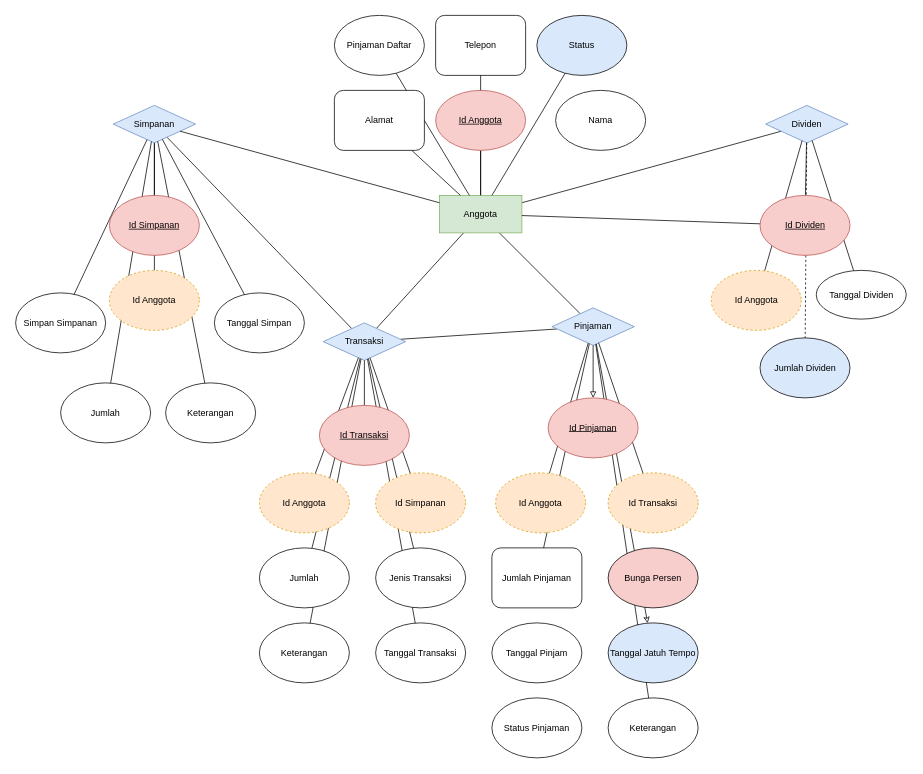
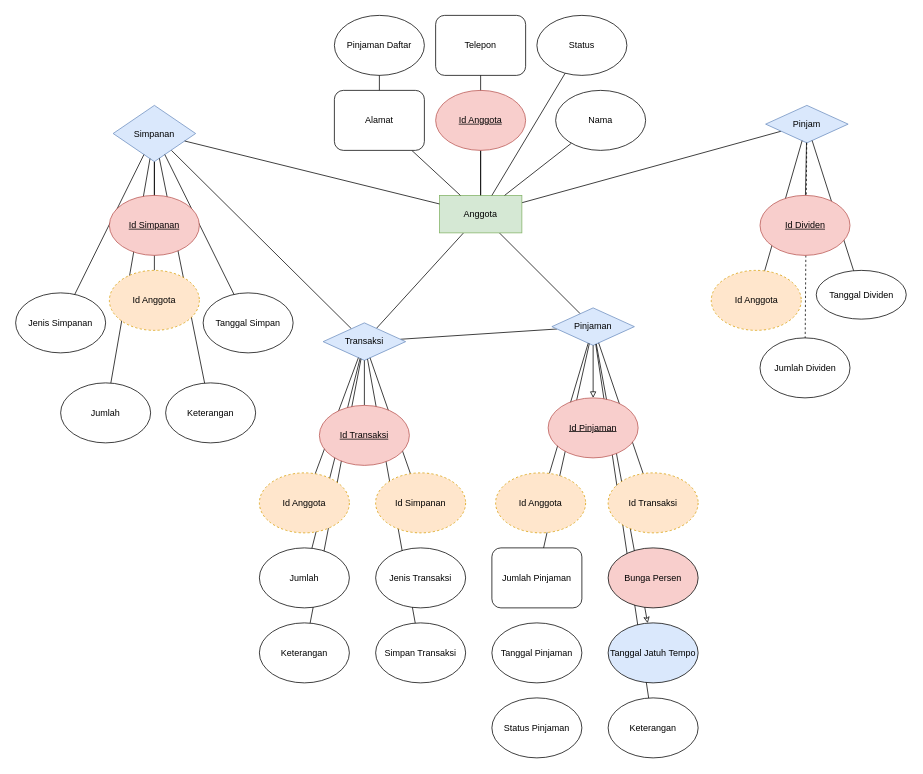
  <mxCell id="0" />
  <mxCell id="1" parent="0" />
  <mxCell id="2" style="rounded=0;orthogonalLoop=1;jettySize=auto;html=1;endArrow=none;endFill=0;" parent="1" source="6" target="11" edge="1"><mxGeometry relative="1" as="geometry" /></mxCell>
  <mxCell id="3" style="rounded=0;orthogonalLoop=1;jettySize=auto;html=1;endArrow=none;endFill=0;" parent="1" source="6" target="13" edge="1"><mxGeometry relative="1" as="geometry" /></mxCell>
  <mxCell id="4" style="rounded=0;orthogonalLoop=1;jettySize=auto;html=1;endArrow=none;endFill=0;startArrow=none;startFill=0;" parent="1" source="6" target="12" edge="1"><mxGeometry relative="1" as="geometry" /></mxCell>
  <mxCell id="5" style="rounded=0;orthogonalLoop=1;jettySize=auto;html=1;endArrow=none;endFill=0;" parent="1" source="6" target="27" edge="1"><mxGeometry relative="1" as="geometry" /></mxCell>
  <mxCell id="6" value="Anggota" style="html=1;whiteSpace=wrap;shape=label;rounded=0;fillColor=#d5e8d4;strokeColor=#82b366;" parent="1" vertex="1"><mxGeometry x="585" y="260" width="110" height="50" as="geometry" /></mxCell>
  <mxCell id="7" style="rounded=0;orthogonalLoop=1;jettySize=auto;html=1;endArrow=none;endFill=0;" parent="1" source="9" target="12" edge="1"><mxGeometry relative="1" as="geometry" /></mxCell>
  <mxCell id="8" style="rounded=0;orthogonalLoop=1;jettySize=auto;html=1;endArrow=none;endFill=0;" parent="1" source="9" target="39" edge="1"><mxGeometry relative="1" as="geometry" /></mxCell>
- <mxCell id="9" value="Simpanan" style="html=1;whiteSpace=wrap;shape=rhombus;perimeter=rhombusPerimeter;fillColor=#dae8fc;strokeColor=#6c8ebf;" parent="1" vertex="1"><mxGeometry x="150" y="140" width="110" height="50" as="geometry" /></mxCell>
+ <mxCell id="9" value="Simpanan" style="html=1;whiteSpace=wrap;shape=rhombus;perimeter=rhombusPerimeter;fillColor=#dae8fc;strokeColor=#6c8ebf;" parent="1" vertex="1"><mxGeometry x="150" y="140" width="110" height="75" as="geometry" /></mxCell>
  <mxCell id="10" style="rounded=0;orthogonalLoop=1;jettySize=auto;html=1;endArrow=none;endFill=0;" parent="1" source="11" target="12" edge="1"><mxGeometry relative="1" as="geometry" /></mxCell>
  <mxCell id="11" value="Pinjaman" style="html=1;whiteSpace=wrap;shape=rhombus;perimeter=rhombusPerimeter;fillColor=#dae8fc;strokeColor=#6c8ebf;" parent="1" vertex="1"><mxGeometry x="735" y="410" width="110" height="50" as="geometry" /></mxCell>
  <mxCell id="12" value="Transaksi" style="html=1;whiteSpace=wrap;shape=rhombus;perimeter=rhombusPerimeter;fillColor=#dae8fc;strokeColor=#6c8ebf;" parent="1" vertex="1"><mxGeometry x="430" y="430" width="110" height="50" as="geometry" /></mxCell>
- <mxCell id="13" value="Dividen" style="html=1;whiteSpace=wrap;shape=rhombus;perimeter=rhombusPerimeter;fillColor=#dae8fc;strokeColor=#6c8ebf;" parent="1" vertex="1"><mxGeometry x="1020" y="140" width="110" height="50" as="geometry" /></mxCell>
+ <mxCell id="13" value="Pinjam" style="html=1;whiteSpace=wrap;shape=rhombus;perimeter=rhombusPerimeter;fillColor=#dae8fc;strokeColor=#6c8ebf;" parent="1" vertex="1"><mxGeometry x="1020" y="140" width="110" height="50" as="geometry" /></mxCell>
  <mxCell id="14" style="rounded=1;orthogonalLoop=1;jettySize=auto;html=1;strokeColor=default;endArrow=none;endFill=0;" parent="1" source="6" target="9" edge="1"><mxGeometry relative="1" as="geometry" /></mxCell>
  <mxCell id="15" style="rounded=0;orthogonalLoop=1;jettySize=auto;html=1;endArrow=none;endFill=0;" parent="1" source="12" target="58" edge="1"><mxGeometry relative="1" as="geometry"><mxPoint x="569.63" y="480" as="sourcePoint" /><mxPoint x="569.63" y="560" as="targetPoint" /></mxGeometry></mxCell>
  <mxCell id="16" style="rounded=0;orthogonalLoop=1;jettySize=auto;html=1;endArrow=block;endFill=0;" parent="1" source="11" target="72" edge="1"><mxGeometry relative="1" as="geometry"><mxPoint x="425" y="460" as="sourcePoint" /><mxPoint x="425" y="530" as="targetPoint" /></mxGeometry></mxCell>
  <mxCell id="17" style="rounded=0;orthogonalLoop=1;jettySize=auto;html=1;endArrow=none;endFill=0;" parent="1" source="13" target="49" edge="1"><mxGeometry relative="1" as="geometry"><mxPoint x="545" y="460" as="sourcePoint" /><mxPoint x="545" y="530" as="targetPoint" /></mxGeometry></mxCell>
  <mxCell id="18" style="rounded=0;orthogonalLoop=1;jettySize=auto;html=1;endArrow=none;endFill=0;" parent="1" source="26" target="6" edge="1"><mxGeometry relative="1" as="geometry" /></mxCell>
  <mxCell id="19" value="Telepon" style="whiteSpace=wrap;html=1;rounded=1;" parent="1" vertex="1"><mxGeometry x="580" y="20" width="120" height="80" as="geometry" /></mxCell>
- <mxCell id="20" value="Status" style="ellipse;whiteSpace=wrap;html=1;fillColor=#dae8fc;" parent="1" vertex="1"><mxGeometry x="715" y="20" width="120" height="80" as="geometry" /></mxCell>
+ <mxCell id="20" value="Status" style="ellipse;whiteSpace=wrap;html=1;" parent="1" vertex="1"><mxGeometry x="715" y="20" width="120" height="80" as="geometry" /></mxCell>
  <mxCell id="21" value="Pinjaman Daftar" style="ellipse;whiteSpace=wrap;html=1;" parent="1" vertex="1"><mxGeometry x="445" y="20" width="120" height="80" as="geometry" /></mxCell>
- <mxCell id="22" style="rounded=0;orthogonalLoop=1;jettySize=auto;html=1;endArrow=none;endFill=0;" parent="1" source="6" target="49" edge="1"><mxGeometry relative="1" as="geometry"><mxPoint x="430" y="270" as="sourcePoint" /><mxPoint x="415" y="210" as="targetPoint" /></mxGeometry></mxCell>
- <mxCell id="23" style="rounded=0;orthogonalLoop=1;jettySize=auto;html=1;endArrow=none;endFill=0;" parent="1" source="21" target="6" edge="1"><mxGeometry relative="1" as="geometry"><mxPoint x="90" y="140" as="sourcePoint" /><mxPoint x="163" y="207" as="targetPoint" /></mxGeometry></mxCell>
+ <mxCell id="22" style="rounded=0;orthogonalLoop=1;jettySize=auto;html=1;endArrow=none;endFill=0;" parent="1" source="6" target="28" edge="1"><mxGeometry relative="1" as="geometry"><mxPoint x="430" y="270" as="sourcePoint" /><mxPoint x="415" y="210" as="targetPoint" /></mxGeometry></mxCell>
+ <mxCell id="23" style="rounded=0;orthogonalLoop=1;jettySize=auto;html=1;endArrow=none;endFill=0;" parent="1" source="21" target="26" edge="1"><mxGeometry relative="1" as="geometry"><mxPoint x="90" y="140" as="sourcePoint" /><mxPoint x="163" y="207" as="targetPoint" /></mxGeometry></mxCell>
  <mxCell id="24" style="rounded=0;orthogonalLoop=1;jettySize=auto;html=1;endArrow=none;endFill=0;" parent="1" source="20" target="6" edge="1"><mxGeometry relative="1" as="geometry"><mxPoint x="670" y="150" as="sourcePoint" /><mxPoint x="926" y="322" as="targetPoint" /></mxGeometry></mxCell>
  <mxCell id="25" style="rounded=0;orthogonalLoop=1;jettySize=auto;html=1;endArrow=none;endFill=0;" parent="1" source="19" target="6" edge="1"><mxGeometry relative="1" as="geometry"><mxPoint x="637" y="160" as="sourcePoint" /><mxPoint x="590" y="321" as="targetPoint" /></mxGeometry></mxCell>
  <mxCell id="26" value="Alamat" style="whiteSpace=wrap;html=1;rounded=1;" parent="1" vertex="1"><mxGeometry x="445" y="120" width="120" height="80" as="geometry" /></mxCell>
  <mxCell id="27" value="Id Anggota" style="whiteSpace=wrap;html=1;shape=ellipse;perimeter=ellipsePerimeter;fontStyle=4;fillColor=#f8cecc;strokeColor=#b85450;" parent="1" vertex="1"><mxGeometry x="580" y="120" width="120" height="80" as="geometry" /></mxCell>
  <mxCell id="28" value="Nama" style="ellipse;whiteSpace=wrap;html=1;" parent="1" vertex="1"><mxGeometry x="740" y="120" width="120" height="80" as="geometry" /></mxCell>
- <mxCell id="29" value="Simpan Simpanan" style="ellipse;whiteSpace=wrap;html=1;" parent="1" vertex="1"><mxGeometry x="20" y="390" width="120" height="80" as="geometry" /></mxCell>
+ <mxCell id="29" value="Jenis Simpanan" style="ellipse;whiteSpace=wrap;html=1;" parent="1" vertex="1"><mxGeometry x="20" y="390" width="120" height="80" as="geometry" /></mxCell>
  <mxCell id="30" value="Jumlah" style="ellipse;whiteSpace=wrap;html=1;" parent="1" vertex="1"><mxGeometry x="80" y="510" width="120" height="80" as="geometry" /></mxCell>
- <mxCell id="31" value="Tanggal Simpan" style="ellipse;whiteSpace=wrap;html=1;" parent="1" vertex="1"><mxGeometry x="285" y="390" width="120" height="80" as="geometry" /></mxCell>
+ <mxCell id="31" value="Tanggal Simpan" style="ellipse;whiteSpace=wrap;html=1;" parent="1" vertex="1"><mxGeometry x="270" y="390" width="120" height="80" as="geometry" /></mxCell>
  <mxCell id="32" value="Keterangan" style="ellipse;whiteSpace=wrap;html=1;" parent="1" vertex="1"><mxGeometry x="220" y="510" width="120" height="80" as="geometry" /></mxCell>
  <mxCell id="33" style="rounded=0;orthogonalLoop=1;jettySize=auto;html=1;endArrow=none;endFill=0;" parent="1" source="9" target="29" edge="1"><mxGeometry relative="1" as="geometry"><mxPoint x="195" y="470" as="sourcePoint" /><mxPoint x="195" y="540" as="targetPoint" /></mxGeometry></mxCell>
  <mxCell id="34" style="rounded=0;orthogonalLoop=1;jettySize=auto;html=1;endArrow=none;endFill=0;" parent="1" source="9" target="38" edge="1"><mxGeometry relative="1" as="geometry"><mxPoint x="184" y="465" as="sourcePoint" /><mxPoint x="50" y="712" as="targetPoint" /></mxGeometry></mxCell>
  <mxCell id="35" style="rounded=0;orthogonalLoop=1;jettySize=auto;html=1;endArrow=none;endFill=0;" parent="1" source="9" target="31" edge="1"><mxGeometry relative="1" as="geometry"><mxPoint x="195" y="470" as="sourcePoint" /><mxPoint x="195" y="640" as="targetPoint" /></mxGeometry></mxCell>
  <mxCell id="36" style="rounded=0;orthogonalLoop=1;jettySize=auto;html=1;endArrow=none;endFill=0;" parent="1" source="9" target="30" edge="1"><mxGeometry relative="1" as="geometry"><mxPoint x="206" y="465" as="sourcePoint" /><mxPoint x="340" y="712" as="targetPoint" /></mxGeometry></mxCell>
  <mxCell id="37" style="rounded=0;orthogonalLoop=1;jettySize=auto;html=1;endArrow=none;endFill=0;" parent="1" source="9" target="32" edge="1"><mxGeometry relative="1" as="geometry"><mxPoint x="191" y="468" as="sourcePoint" /><mxPoint x="137" y="790" as="targetPoint" /></mxGeometry></mxCell>
  <mxCell id="38" value="Id Anggota" style="whiteSpace=wrap;html=1;shape=ellipse;perimeter=ellipsePerimeter;dashed=1;fillColor=#ffe6cc;strokeColor=#d79b00;" parent="1" vertex="1"><mxGeometry x="145" y="360" width="120" height="80" as="geometry" /></mxCell>
  <mxCell id="39" value="Id Simpanan" style="whiteSpace=wrap;html=1;fontStyle=4;shape=ellipse;perimeter=ellipsePerimeter;fillColor=#f8cecc;strokeColor=#b85450;" parent="1" vertex="1"><mxGeometry x="145" y="260" width="120" height="80" as="geometry" /></mxCell>
  <mxCell id="40" style="rounded=0;orthogonalLoop=1;jettySize=auto;html=1;endArrow=none;endFill=0;" parent="1" source="12" target="59" edge="1"><mxGeometry relative="1" as="geometry"><mxPoint x="495" y="470" as="sourcePoint" /><mxPoint x="495" y="550" as="targetPoint" /></mxGeometry></mxCell>
  <mxCell id="41" style="rounded=0;orthogonalLoop=1;jettySize=auto;html=1;endArrow=none;endFill=0;" parent="1" source="12" target="57" edge="1"><mxGeometry relative="1" as="geometry"><mxPoint x="495" y="470" as="sourcePoint" /><mxPoint x="495" y="650" as="targetPoint" /></mxGeometry></mxCell>
  <mxCell id="42" style="rounded=0;orthogonalLoop=1;jettySize=auto;html=1;endArrow=none;endFill=0;" parent="1" source="11" target="73" edge="1"><mxGeometry relative="1" as="geometry"><mxPoint x="502" y="467" as="sourcePoint" /><mxPoint x="558" y="641" as="targetPoint" /></mxGeometry></mxCell>
  <mxCell id="43" style="rounded=0;orthogonalLoop=1;jettySize=auto;html=1;endArrow=none;endFill=0;" parent="1" source="11" target="71" edge="1"><mxGeometry relative="1" as="geometry"><mxPoint x="915" y="460" as="sourcePoint" /><mxPoint x="864" y="634" as="targetPoint" /></mxGeometry></mxCell>
- <mxCell id="44" value="Jumlah Dividen" style="ellipse;whiteSpace=wrap;html=1;fillColor=#dae8fc;" parent="1" vertex="1"><mxGeometry x="1012.5" y="450" width="120" height="80" as="geometry" /></mxCell>
+ <mxCell id="44" value="Jumlah Dividen" style="ellipse;whiteSpace=wrap;html=1;" parent="1" vertex="1"><mxGeometry x="1012.5" y="450" width="120" height="80" as="geometry" /></mxCell>
  <mxCell id="45" style="rounded=0;orthogonalLoop=1;jettySize=auto;html=1;endArrow=none;endFill=0;dashed=1;" parent="1" source="13" target="44" edge="1"><mxGeometry relative="1" as="geometry"><mxPoint x="970" y="260" as="sourcePoint" /><mxPoint x="970" y="330" as="targetPoint" /></mxGeometry></mxCell>
  <mxCell id="46" style="rounded=0;orthogonalLoop=1;jettySize=auto;html=1;endArrow=none;endFill=0;" parent="1" source="13" target="50" edge="1"><mxGeometry relative="1" as="geometry"><mxPoint x="1075" y="195" as="sourcePoint" /><mxPoint x="969" y="402" as="targetPoint" /></mxGeometry></mxCell>
  <mxCell id="47" style="rounded=0;orthogonalLoop=1;jettySize=auto;html=1;endArrow=none;endFill=0;" parent="1" source="13" target="48" edge="1"><mxGeometry relative="1" as="geometry"><mxPoint x="1095" y="196" as="sourcePoint" /><mxPoint x="1192" y="402" as="targetPoint" /></mxGeometry></mxCell>
  <mxCell id="48" value="Id Anggota" style="whiteSpace=wrap;html=1;shape=ellipse;perimeter=ellipsePerimeter;dashed=1;fillColor=#ffe6cc;strokeColor=#d79b00;" parent="1" vertex="1"><mxGeometry x="947.5" y="360" width="120" height="80" as="geometry" /></mxCell>
  <mxCell id="49" value="Id Dividen" style="whiteSpace=wrap;html=1;shape=ellipse;perimeter=ellipsePerimeter;fontStyle=4;fillColor=#f8cecc;strokeColor=#b85450;" parent="1" vertex="1"><mxGeometry x="1012.5" y="260" width="120" height="80" as="geometry" /></mxCell>
  <mxCell id="50" value="Tanggal Dividen" style="ellipse;whiteSpace=wrap;html=1;" parent="1" vertex="1"><mxGeometry x="1087.5" y="360" width="120" height="65" as="geometry" /></mxCell>
- <mxCell id="51" value="Tanggal Transaksi" style="ellipse;whiteSpace=wrap;html=1;" parent="1" vertex="1"><mxGeometry x="500" y="830" width="120" height="80" as="geometry" /></mxCell>
+ <mxCell id="51" value="Simpan Transaksi" style="ellipse;whiteSpace=wrap;html=1;" parent="1" vertex="1"><mxGeometry x="500" y="830" width="120" height="80" as="geometry" /></mxCell>
  <mxCell id="52" value="Keterangan" style="ellipse;whiteSpace=wrap;html=1;" parent="1" vertex="1"><mxGeometry x="345" y="830" width="120" height="80" as="geometry" /></mxCell>
  <mxCell id="53" style="rounded=0;orthogonalLoop=1;jettySize=auto;html=1;endArrow=none;endFill=0;" parent="1" source="12" target="52" edge="1"><mxGeometry relative="1" as="geometry"><mxPoint x="488" y="467" as="sourcePoint" /><mxPoint x="428" y="641" as="targetPoint" /></mxGeometry></mxCell>
  <mxCell id="54" style="rounded=0;orthogonalLoop=1;jettySize=auto;html=1;endArrow=none;endFill=0;" parent="1" source="12" target="60" edge="1"><mxGeometry relative="1" as="geometry"><mxPoint x="488" y="467" as="sourcePoint" /><mxPoint x="363" y="841" as="targetPoint" /></mxGeometry></mxCell>
- <mxCell id="55" style="rounded=0;orthogonalLoop=1;jettySize=auto;html=1;endArrow=none;endFill=0;" parent="1" source="12" target="61" edge="1"><mxGeometry relative="1" as="geometry"><mxPoint x="490" y="468" as="sourcePoint" /><mxPoint x="424" y="741" as="targetPoint" /></mxGeometry></mxCell>
  <mxCell id="56" style="rounded=0;orthogonalLoop=1;jettySize=auto;html=1;endArrow=none;endFill=0;" parent="1" source="12" target="51" edge="1"><mxGeometry relative="1" as="geometry"><mxPoint x="500" y="468" as="sourcePoint" /><mxPoint x="561" y="740" as="targetPoint" /></mxGeometry></mxCell>
  <mxCell id="57" value="Id Simpanan" style="whiteSpace=wrap;html=1;shape=ellipse;perimeter=ellipsePerimeter;dashed=1;fillColor=#ffe6cc;strokeColor=#d79b00;" parent="1" vertex="1"><mxGeometry x="500" y="630" width="120" height="80" as="geometry" /></mxCell>
  <mxCell id="58" value="Id Transaksi" style="whiteSpace=wrap;html=1;shape=ellipse;perimeter=ellipsePerimeter;fontStyle=4;fillColor=#f8cecc;strokeColor=#b85450;" parent="1" vertex="1"><mxGeometry x="425" y="540" width="120" height="80" as="geometry" /></mxCell>
  <mxCell id="59" value="Id Anggota" style="whiteSpace=wrap;html=1;shape=ellipse;perimeter=ellipsePerimeter;dashed=1;fillColor=#ffe6cc;strokeColor=#d79b00;" parent="1" vertex="1"><mxGeometry x="345" y="630" width="120" height="80" as="geometry" /></mxCell>
  <mxCell id="60" value="Jumlah" style="ellipse;whiteSpace=wrap;html=1;" parent="1" vertex="1"><mxGeometry x="345" y="730" width="120" height="80" as="geometry" /></mxCell>
  <mxCell id="61" value="Jenis Transaksi" style="ellipse;whiteSpace=wrap;html=1;" parent="1" vertex="1"><mxGeometry x="500" y="730" width="120" height="80" as="geometry" /></mxCell>
  <mxCell id="62" value="Status Pinjaman" style="ellipse;whiteSpace=wrap;html=1;" parent="1" vertex="1"><mxGeometry x="655" y="930" width="120" height="80" as="geometry" /></mxCell>
  <mxCell id="63" value="Keterangan" style="ellipse;whiteSpace=wrap;html=1;" parent="1" vertex="1"><mxGeometry x="810" y="930" width="120" height="80" as="geometry" /></mxCell>
  <mxCell id="64" style="rounded=0;orthogonalLoop=1;jettySize=auto;html=1;endArrow=none;endFill=0;" parent="1" source="11" target="68" edge="1"><mxGeometry relative="1" as="geometry"><mxPoint x="793" y="467" as="sourcePoint" /><mxPoint x="742" y="641" as="targetPoint" /></mxGeometry></mxCell>
  <mxCell id="65" style="rounded=0;orthogonalLoop=1;jettySize=auto;html=1;endArrow=none;endFill=0;" parent="1" source="11" target="63" edge="1"><mxGeometry relative="1" as="geometry"><mxPoint x="797" y="469" as="sourcePoint" /><mxPoint x="731" y="940" as="targetPoint" /></mxGeometry></mxCell>
  <mxCell id="66" style="rounded=0;orthogonalLoop=1;jettySize=auto;html=1;endArrow=classic;endFill=0;" parent="1" source="11" target="70" edge="1"><mxGeometry relative="1" as="geometry"><mxPoint x="803" y="468" as="sourcePoint" /><mxPoint x="874" y="940" as="targetPoint" /></mxGeometry></mxCell>
  <mxCell id="67" value="Bunga Persen" style="ellipse;whiteSpace=wrap;html=1;fillColor=#f8cecc;" parent="1" vertex="1"><mxGeometry x="810" y="730" width="120" height="80" as="geometry" /></mxCell>
  <mxCell id="68" value="Jumlah Pinjaman" style="whiteSpace=wrap;html=1;rounded=1;" parent="1" vertex="1"><mxGeometry x="655" y="730" width="120" height="80" as="geometry" /></mxCell>
- <mxCell id="69" value="Tanggal Pinjam" style="ellipse;whiteSpace=wrap;html=1;" parent="1" vertex="1"><mxGeometry x="655" y="830" width="120" height="80" as="geometry" /></mxCell>
+ <mxCell id="69" value="Tanggal Pinjaman" style="ellipse;whiteSpace=wrap;html=1;" parent="1" vertex="1"><mxGeometry x="655" y="830" width="120" height="80" as="geometry" /></mxCell>
  <mxCell id="70" value="Tanggal Jatuh Tempo" style="ellipse;whiteSpace=wrap;html=1;fillColor=#dae8fc;" parent="1" vertex="1"><mxGeometry x="810" y="830" width="120" height="80" as="geometry" /></mxCell>
  <mxCell id="71" value="Id Transaksi" style="whiteSpace=wrap;html=1;shape=ellipse;perimeter=ellipsePerimeter;dashed=1;fillColor=#ffe6cc;strokeColor=#d79b00;" parent="1" vertex="1"><mxGeometry x="810" y="630" width="120" height="80" as="geometry" /></mxCell>
  <mxCell id="72" value="Id Pinjaman" style="whiteSpace=wrap;html=1;shape=ellipse;perimeter=ellipsePerimeter;fontStyle=4;fillColor=#f8cecc;strokeColor=#b85450;" parent="1" vertex="1"><mxGeometry x="730" y="530" width="120" height="80" as="geometry" /></mxCell>
  <mxCell id="73" value="Id Anggota" style="whiteSpace=wrap;html=1;shape=ellipse;perimeter=ellipsePerimeter;dashed=1;fillColor=#ffe6cc;strokeColor=#d79b00;" parent="1" vertex="1"><mxGeometry x="660" y="630" width="120" height="80" as="geometry" /></mxCell>
